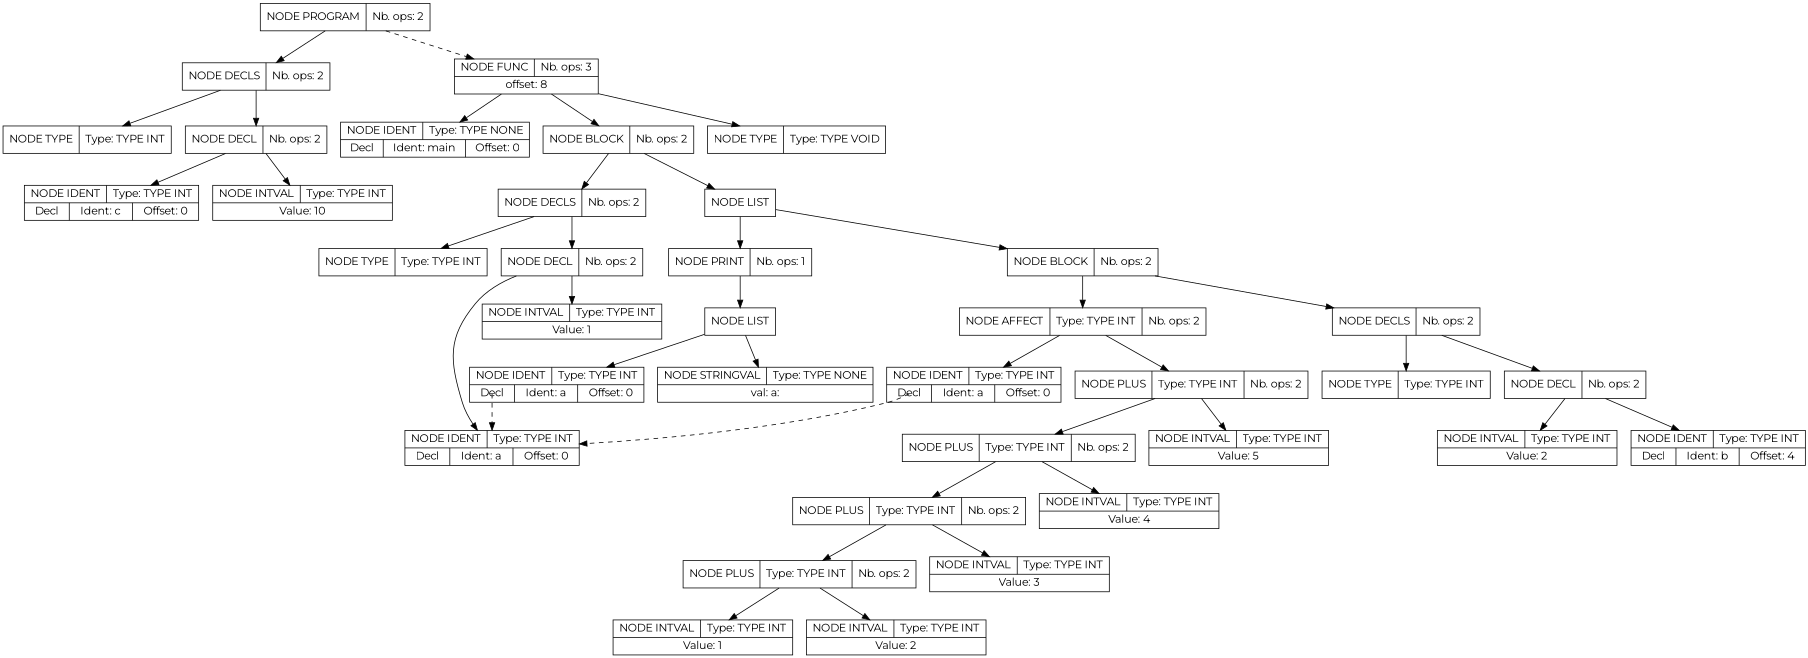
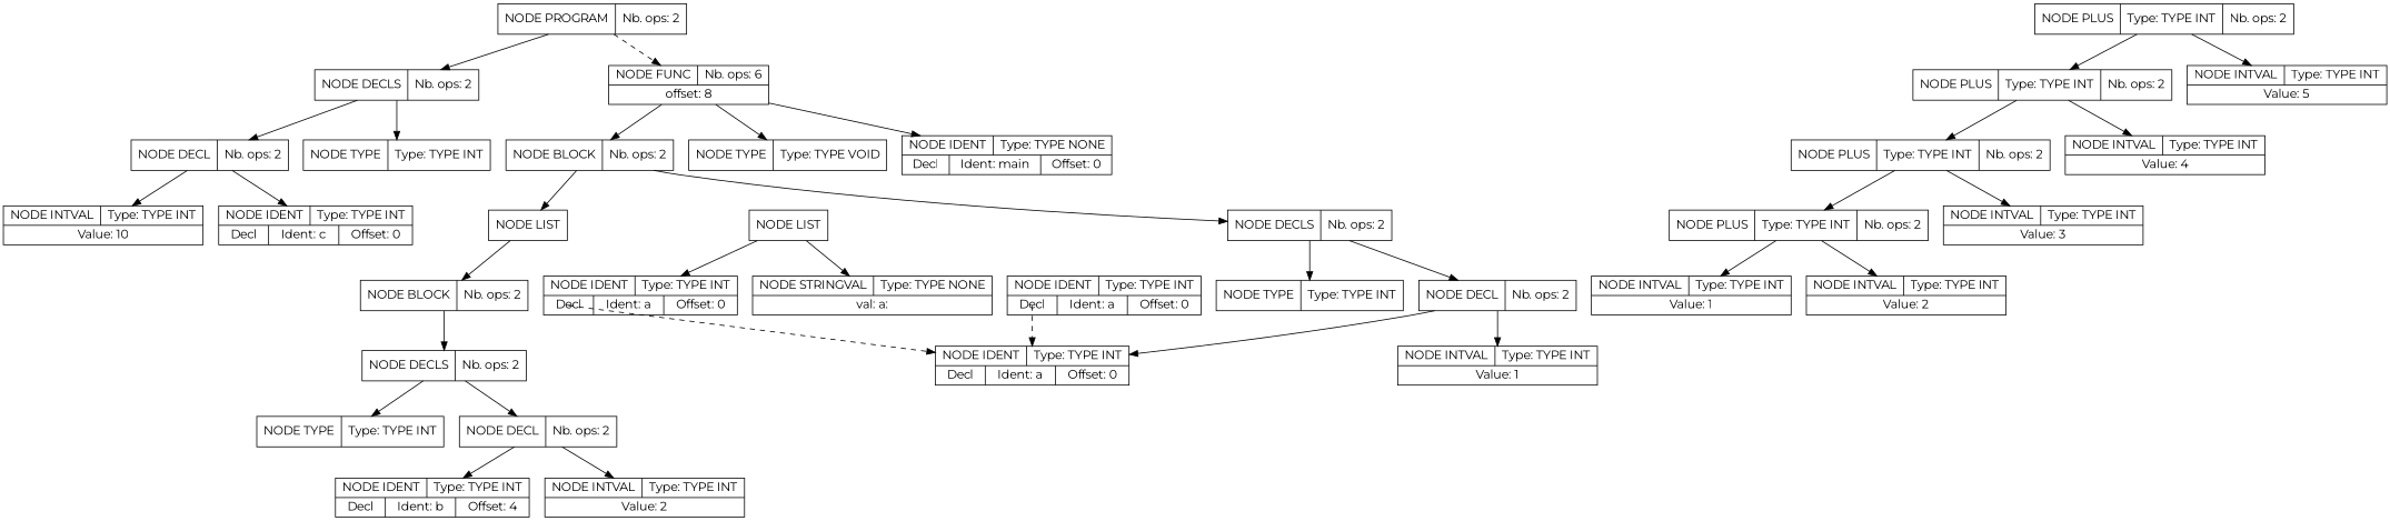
  digraph {
    fontname=Montserrat
    node [fontname=Montserrat shape=record]
    edge [fontname=Montserrat tailclip=true]
    n1 [label="{{NODE PROGRAM|Nb. ops: 2}}"]
    n2 [label="{{NODE DECLS|Nb. ops: 2}}"]
-   n3 [label="{{NODE FUNC|Nb. ops: 3}|{offset: 8}}"]
+   n3 [label="{{NODE FUNC|Nb. ops: 6}|{offset: 8}}"]
    n4 [label="{{NODE TYPE|Type: TYPE INT}}"]
    n5 [label="{{NODE DECL|Nb. ops: 2}}"]
    n6 [label="{{NODE TYPE|Type: TYPE VOID}}"]
    n7 [label="{{NODE IDENT|Type: TYPE NONE}|{<decl>Decl      |Ident: main|Offset: 0}}"]
    n8 [label="{{NODE BLOCK|Nb. ops: 2}}"]
    n9 [label="{{NODE IDENT|Type: TYPE INT}|{<decl>Decl      |Ident: c|Offset: 0}}"]
    n10 [label="{{NODE INTVAL|Type: TYPE INT}|{Value: 10}}"]
    n11 [label="{{NODE DECLS|Nb. ops: 2}}"]
    n12 [label="{{NODE LIST}}"]
    n13 [label="{{NODE TYPE|Type: TYPE INT}}"]
    n14 [label="{{NODE DECL|Nb. ops: 2}}"]
    n15 [label="{{NODE BLOCK|Nb. ops: 2}}"]
-   n16 [label="{{NODE PRINT|Nb. ops: 1}}"]
    n17 [label="{{NODE IDENT|Type: TYPE INT}|{<decl>Decl      |Ident: a|Offset: 0}}"]
    n18 [label="{{NODE INTVAL|Type: TYPE INT}|{Value: 1}}"]
    n19 [label="{{NODE DECLS|Nb. ops: 2}}"]
-   n20 [label="{{NODE AFFECT|Type: TYPE INT|Nb. ops: 2}}"]
    n21 [label="{{NODE LIST}}"]
    n22 [label="{{NODE TYPE|Type: TYPE INT}}"]
    n23 [label="{{NODE DECL|Nb. ops: 2}}"]
    n24 [label="{{NODE IDENT|Type: TYPE INT}|{<decl>Decl      |Ident: a|Offset: 0}}"]
    n25 [label="{{NODE PLUS|Type: TYPE INT|Nb. ops: 2}}"]
    n26 [label="{{NODE IDENT|Type: TYPE INT}|{<decl>Decl      |Ident: b|Offset: 4}}"]
    n27 [label="{{NODE INTVAL|Type: TYPE INT}|{Value: 2}}"]
    n28 [label="{{NODE PLUS|Type: TYPE INT|Nb. ops: 2}}"]
    n29 [label="{{NODE INTVAL|Type: TYPE INT}|{Value: 5}}"]
    n30 [label="{{NODE PLUS|Type: TYPE INT|Nb. ops: 2}}"]
    n31 [label="{{NODE INTVAL|Type: TYPE INT}|{Value: 4}}"]
    n32 [label="{{NODE PLUS|Type: TYPE INT|Nb. ops: 2}}"]
    n33 [label="{{NODE INTVAL|Type: TYPE INT}|{Value: 3}}"]
    n34 [label="{{NODE INTVAL|Type: TYPE INT}|{Value: 1}}"]
    n35 [label="{{NODE INTVAL|Type: TYPE INT}|{Value: 2}}"]
    n36 [label="{{NODE STRINGVAL|Type: TYPE NONE}|{val: a: }}"]
    n37 [label="{{NODE IDENT|Type: TYPE INT}|{<decl>Decl      |Ident: a|Offset: 0}}"]
    n1 -> n2
    n1 -> n3 [style=dashed]
    n2 -> n4
    n2 -> n5
    n3 -> n6
    n3 -> n7
    n3 -> n8
    n5 -> n9
    n5 -> n10
    n8 -> n11
    n8 -> n12
    n11 -> n13
    n11 -> n14
    n12 -> n15
-   n12 -> n16
    n14 -> n17
    n14 -> n18
    n15 -> n19
-   n15 -> n20
-   n16 -> n21
    n19 -> n22
    n19 -> n23
-   n20 -> n24
-   n20 -> n25
    n21 -> n36
    n21 -> n37
    n23 -> n26
    n23 -> n27
    n24 -> n17 [style=dashed tailclip=false tailport="decl:c"]
    n25 -> n28
    n25 -> n29
    n28 -> n30
    n28 -> n31
    n30 -> n32
    n30 -> n33
    n32 -> n34
    n32 -> n35
    n37 -> n17 [style=dashed tailclip=false tailport="decl:c"]
  }
